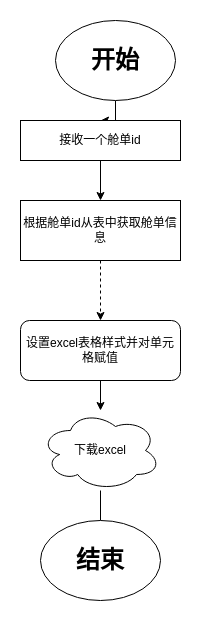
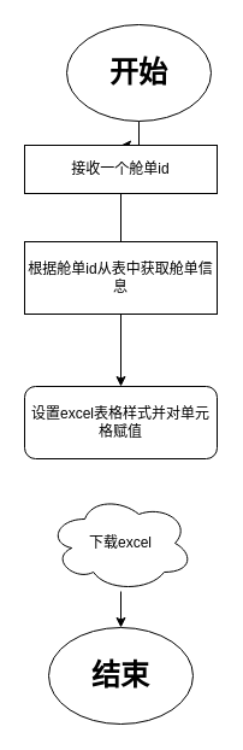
  <mxCell id="0" />
  <mxCell id="1" parent="0" />
  <mxCell id="2" value="" style="edgeStyle=orthogonalEdgeStyle;rounded=0;orthogonalLoop=1;jettySize=auto;html=1;" edge="1" parent="1" source="3" target="5"><mxGeometry relative="1" as="geometry" /></mxCell>
  <mxCell id="3" value="&lt;h1&gt;开始&lt;/h1&gt;" style="ellipse;whiteSpace=wrap;html=1;" parent="1" vertex="1"><mxGeometry x="55" y="20" width="120" height="80" as="geometry" /></mxCell>
- <mxCell id="4" value="" style="edgeStyle=orthogonalEdgeStyle;rounded=0;orthogonalLoop=1;jettySize=auto;html=1;" edge="1" parent="1" source="5" target="7"><mxGeometry relative="1" as="geometry" /></mxCell>
+ <mxCell id="4" value="" style="edgeStyle=orthogonalEdgeStyle;rounded=0;orthogonalLoop=1;jettySize=auto;html=1;endArrow=none;" edge="1" parent="1" source="5" target="7"><mxGeometry relative="1" as="geometry" /></mxCell>
  <mxCell id="5" value="接收一个舱单id" style="rounded=0;whiteSpace=wrap;html=1;" vertex="1" parent="1"><mxGeometry x="20" y="120" width="160" height="40" as="geometry" /></mxCell>
- <mxCell id="6" value="" style="edgeStyle=orthogonalEdgeStyle;rounded=0;orthogonalLoop=1;jettySize=auto;html=1;dashed=1;" edge="1" parent="1" source="7" target="9"><mxGeometry relative="1" as="geometry" /></mxCell>
+ <mxCell id="6" value="" style="edgeStyle=orthogonalEdgeStyle;rounded=0;orthogonalLoop=1;jettySize=auto;html=1;" edge="1" parent="1" source="7" target="9"><mxGeometry relative="1" as="geometry" /></mxCell>
  <mxCell id="7" value="根据舱单id从表中获取舱单信息" style="rounded=0;whiteSpace=wrap;html=1;" vertex="1" parent="1"><mxGeometry x="20" y="200" width="160" height="60" as="geometry" /></mxCell>
- <mxCell id="8" value="" style="edgeStyle=orthogonalEdgeStyle;rounded=0;orthogonalLoop=1;jettySize=auto;html=1;" edge="1" parent="1" source="9" target="11"><mxGeometry relative="1" as="geometry" /></mxCell>
  <mxCell id="9" value="设置excel表格样式并对单元格赋值" style="rounded=1;whiteSpace=wrap;html=1;" vertex="1" parent="1"><mxGeometry x="20" y="320" width="160" height="60" as="geometry" /></mxCell>
- <mxCell id="10" value="" style="edgeStyle=orthogonalEdgeStyle;rounded=0;orthogonalLoop=1;jettySize=auto;html=1;endArrow=none;" edge="1" parent="1" source="11" target="12"><mxGeometry relative="1" as="geometry" /></mxCell>
+ <mxCell id="10" value="" style="edgeStyle=orthogonalEdgeStyle;rounded=0;orthogonalLoop=1;jettySize=auto;html=1;" edge="1" parent="1" source="11" target="12"><mxGeometry relative="1" as="geometry" /></mxCell>
  <mxCell id="11" value="下载excel" style="ellipse;shape=cloud;whiteSpace=wrap;html=1;" vertex="1" parent="1"><mxGeometry x="40" y="410" width="120" height="80" as="geometry" /></mxCell>
  <mxCell id="12" value="&lt;h1&gt;结束&lt;/h1&gt;" style="ellipse;whiteSpace=wrap;html=1;" vertex="1" parent="1"><mxGeometry x="40" y="520" width="120" height="80" as="geometry" /></mxCell>
